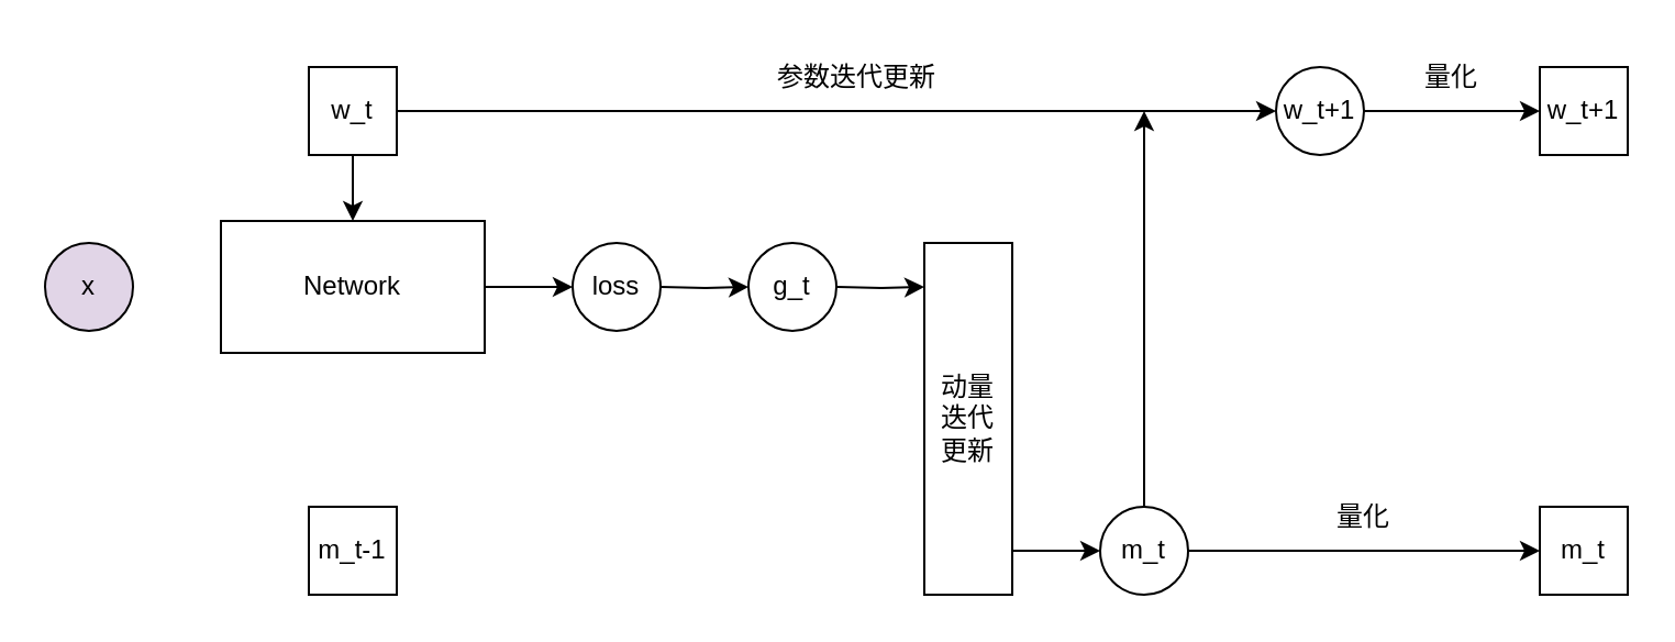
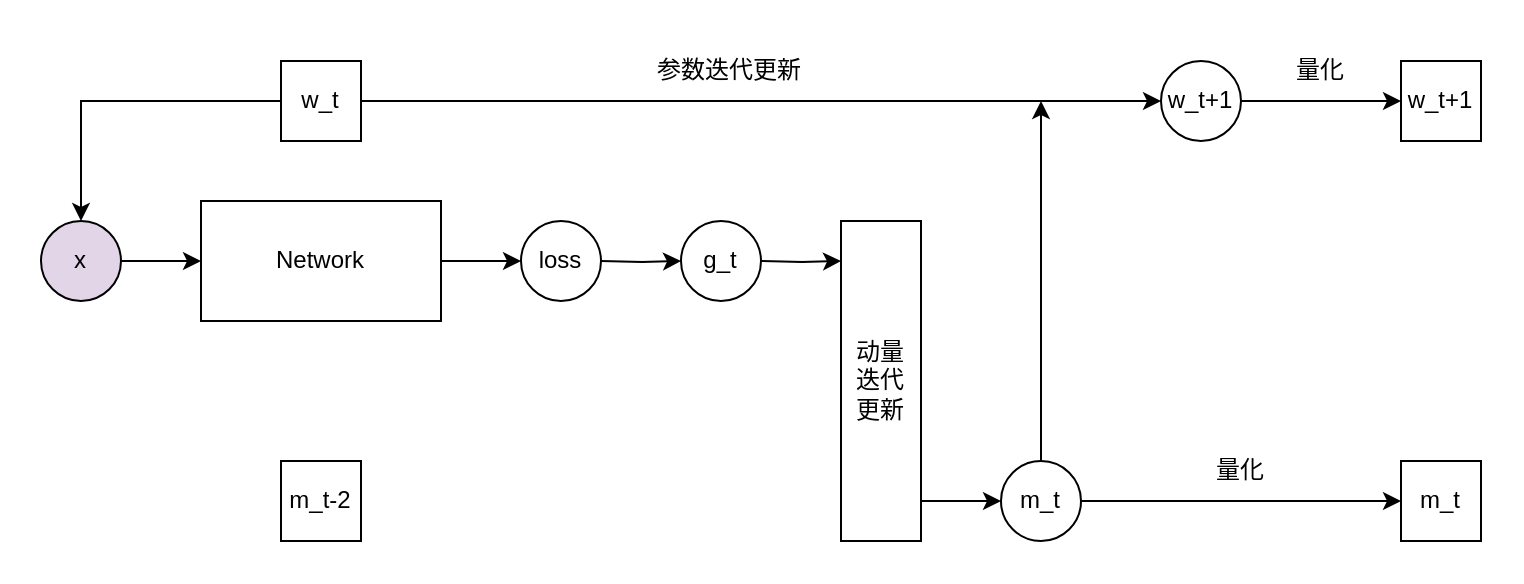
  <mxCell id="0" />
  <mxCell id="1" parent="0" />
- <mxCell id="2" value="" style="edgeStyle=orthogonalEdgeStyle;rounded=0;orthogonalLoop=1;jettySize=auto;html=1;" edge="1" parent="1" source="4" target="7"><mxGeometry relative="1" as="geometry" /></mxCell>
+ <mxCell id="2" value="" style="edgeStyle=orthogonalEdgeStyle;rounded=0;orthogonalLoop=1;jettySize=auto;html=1;" edge="1" parent="1" source="4" target="12"><mxGeometry relative="1" as="geometry" /></mxCell>
  <mxCell id="3" value="" style="edgeStyle=orthogonalEdgeStyle;rounded=0;orthogonalLoop=1;jettySize=auto;html=1;" edge="1" parent="1" source="4"><mxGeometry relative="1" as="geometry"><mxPoint x="580" y="50" as="targetPoint" /></mxGeometry></mxCell>
  <mxCell id="4" value="w_t" style="rounded=0;whiteSpace=wrap;html=1;" vertex="1" parent="1"><mxGeometry x="140" y="30" width="40" height="40" as="geometry" /></mxCell>
- <mxCell id="5" value="m_t-1" style="rounded=0;whiteSpace=wrap;html=1;" vertex="1" parent="1"><mxGeometry x="140" y="230" width="40" height="40" as="geometry" /></mxCell>
+ <mxCell id="5" value="m_t-2" style="rounded=0;whiteSpace=wrap;html=1;" vertex="1" parent="1"><mxGeometry x="140" y="230" width="40" height="40" as="geometry" /></mxCell>
  <mxCell id="6" value="" style="edgeStyle=orthogonalEdgeStyle;rounded=0;orthogonalLoop=1;jettySize=auto;html=1;" edge="1" parent="1" source="7"><mxGeometry relative="1" as="geometry"><mxPoint x="260" y="130" as="targetPoint" /></mxGeometry></mxCell>
  <mxCell id="7" value="Network" style="whiteSpace=wrap;html=1;rounded=0;" vertex="1" parent="1"><mxGeometry x="100" y="100" width="120" height="60" as="geometry" /></mxCell>
  <mxCell id="8" value="" style="edgeStyle=orthogonalEdgeStyle;rounded=0;orthogonalLoop=1;jettySize=auto;html=1;" edge="1" parent="1"><mxGeometry relative="1" as="geometry"><mxPoint x="300" y="130" as="sourcePoint" /><mxPoint x="340" y="130" as="targetPoint" /></mxGeometry></mxCell>
  <mxCell id="9" value="" style="edgeStyle=orthogonalEdgeStyle;rounded=0;orthogonalLoop=1;jettySize=auto;html=1;" edge="1" parent="1"><mxGeometry relative="1" as="geometry"><mxPoint x="380" y="130" as="sourcePoint" /><mxPoint x="420" y="130" as="targetPoint" /></mxGeometry></mxCell>
  <mxCell id="10" value="g_t" style="ellipse;whiteSpace=wrap;html=1;aspect=fixed;" vertex="1" parent="1"><mxGeometry x="340" y="110" width="40" height="40" as="geometry" /></mxCell>
+ <mxCell id="11" style="edgeStyle=orthogonalEdgeStyle;rounded=0;orthogonalLoop=1;jettySize=auto;html=1;exitX=1;exitY=0.5;exitDx=0;exitDy=0;" edge="1" parent="1" source="12" target="7"><mxGeometry relative="1" as="geometry" /></mxCell>
  <mxCell id="12" value="x" style="ellipse;whiteSpace=wrap;html=1;aspect=fixed;fillColor=#e1d5e7;" vertex="1" parent="1"><mxGeometry x="20" y="110" width="40" height="40" as="geometry" /></mxCell>
  <mxCell id="13" style="edgeStyle=orthogonalEdgeStyle;rounded=0;orthogonalLoop=1;jettySize=auto;html=1;entryX=0;entryY=0.5;entryDx=0;entryDy=0;" edge="1" parent="1" source="14" target="17"><mxGeometry relative="1" as="geometry"><Array as="points"><mxPoint x="470" y="250" /><mxPoint x="470" y="250" /></Array></mxGeometry></mxCell>
  <mxCell id="14" value="动量&lt;br&gt;迭代&lt;br&gt;更新" style="whiteSpace=wrap;html=1;rounded=0;" vertex="1" parent="1"><mxGeometry x="420" y="110" width="40" height="160" as="geometry" /></mxCell>
  <mxCell id="15" style="edgeStyle=orthogonalEdgeStyle;rounded=0;orthogonalLoop=1;jettySize=auto;html=1;exitX=0.5;exitY=0;exitDx=0;exitDy=0;" edge="1" parent="1" source="17"><mxGeometry relative="1" as="geometry"><mxPoint x="520" y="50" as="targetPoint" /></mxGeometry></mxCell>
  <mxCell id="16" style="edgeStyle=orthogonalEdgeStyle;rounded=0;orthogonalLoop=1;jettySize=auto;html=1;entryX=0;entryY=0.5;entryDx=0;entryDy=0;" edge="1" parent="1" source="17" target="21"><mxGeometry relative="1" as="geometry" /></mxCell>
  <mxCell id="17" value="m_t" style="ellipse;whiteSpace=wrap;html=1;aspect=fixed;" vertex="1" parent="1"><mxGeometry x="500" y="230" width="40" height="40" as="geometry" /></mxCell>
  <mxCell id="18" style="edgeStyle=orthogonalEdgeStyle;rounded=0;orthogonalLoop=1;jettySize=auto;html=1;exitX=1;exitY=0.5;exitDx=0;exitDy=0;entryX=0;entryY=0.5;entryDx=0;entryDy=0;" edge="1" parent="1" source="19" target="20"><mxGeometry relative="1" as="geometry" /></mxCell>
  <mxCell id="19" value="w_t+1" style="ellipse;whiteSpace=wrap;html=1;aspect=fixed;" vertex="1" parent="1"><mxGeometry x="580" y="30" width="40" height="40" as="geometry" /></mxCell>
  <mxCell id="20" value="w_t+1" style="rounded=0;whiteSpace=wrap;html=1;" vertex="1" parent="1"><mxGeometry x="700" y="30" width="40" height="40" as="geometry" /></mxCell>
  <mxCell id="21" value="m_t" style="rounded=0;whiteSpace=wrap;html=1;" vertex="1" parent="1"><mxGeometry x="700" y="230" width="40" height="40" as="geometry" /></mxCell>
  <mxCell id="22" value="量化" style="text;html=1;strokeColor=none;fillColor=none;align=center;verticalAlign=middle;whiteSpace=wrap;rounded=0;" vertex="1" parent="1"><mxGeometry x="630" y="20" width="60" height="30" as="geometry" /></mxCell>
  <mxCell id="23" value="量化" style="text;html=1;strokeColor=none;fillColor=none;align=center;verticalAlign=middle;whiteSpace=wrap;rounded=0;" vertex="1" parent="1"><mxGeometry x="590" y="220" width="60" height="30" as="geometry" /></mxCell>
- <mxCell id="24" value="参数迭代更新" style="text;html=1;strokeColor=none;fillColor=none;align=center;verticalAlign=middle;whiteSpace=wrap;rounded=0;" vertex="1" parent="1"><mxGeometry x="349" y="20" width="81" height="30" as="geometry" /></mxCell>
+ <mxCell id="24" value="参数迭代更新" style="text;html=1;strokeColor=none;fillColor=none;align=center;verticalAlign=middle;whiteSpace=wrap;rounded=0;" vertex="1" parent="1"><mxGeometry x="324" y="20" width="81" height="30" as="geometry" /></mxCell>
  <mxCell id="25" value="loss" style="ellipse;whiteSpace=wrap;html=1;aspect=fixed;" vertex="1" parent="1"><mxGeometry x="260" y="110" width="40" height="40" as="geometry" /></mxCell>
